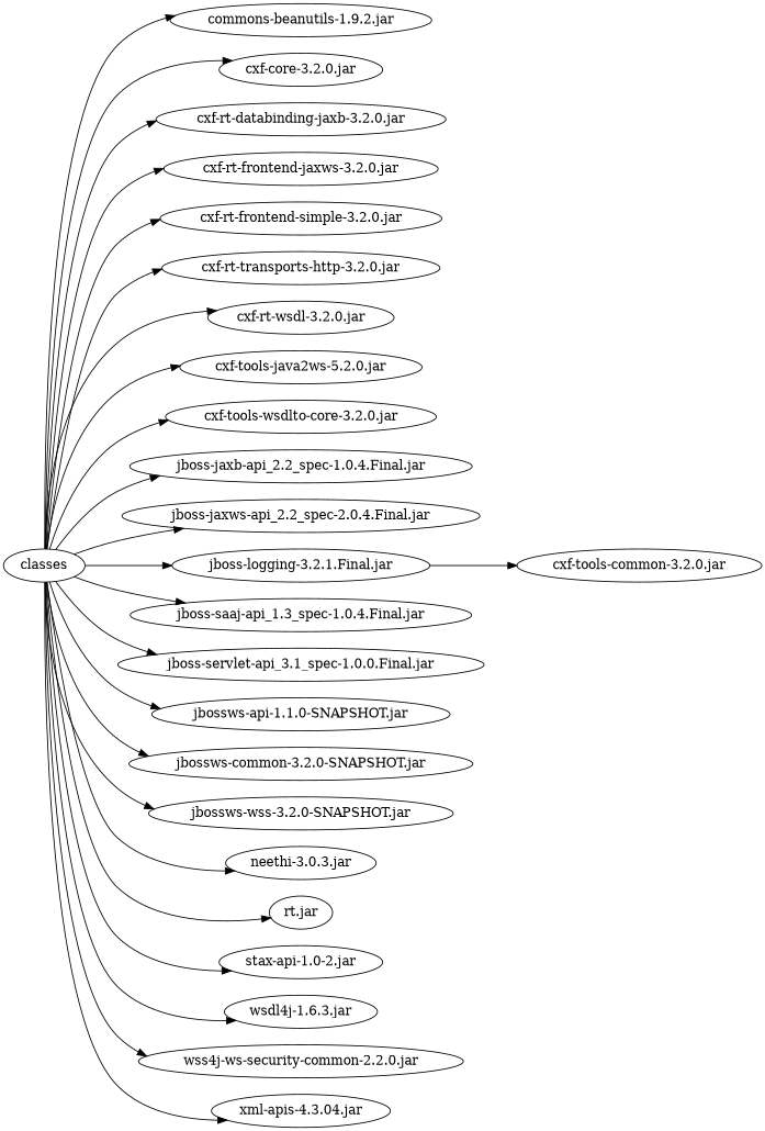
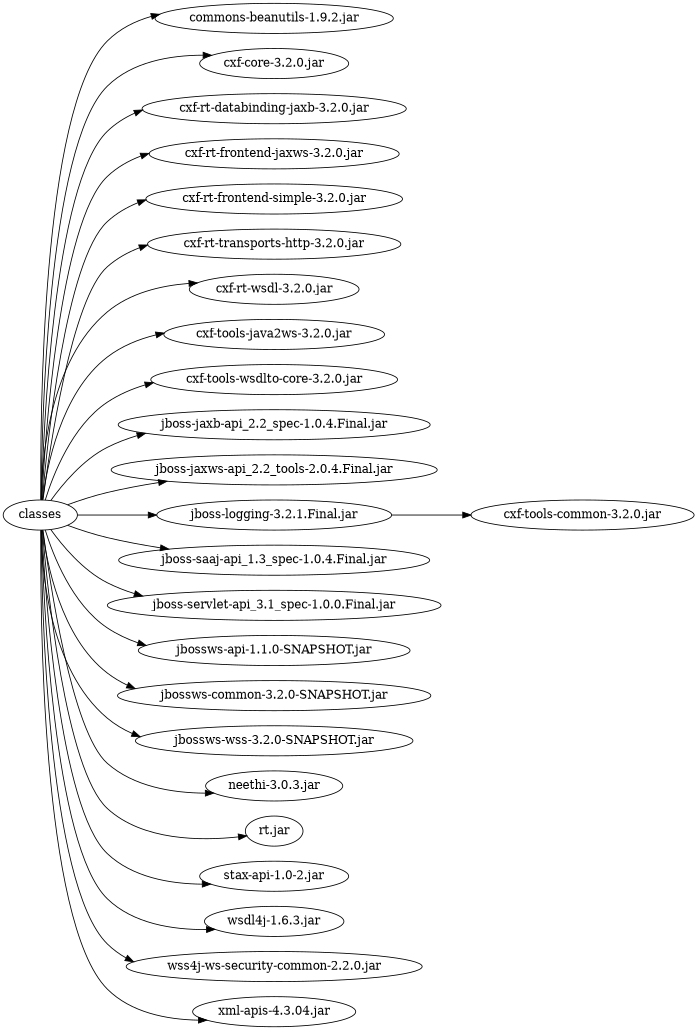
  digraph {
    rankdir=LR
    classes
    "commons-beanutils-1.9.2.jar"
    "cxf-core-3.2.0.jar"
    "cxf-rt-databinding-jaxb-3.2.0.jar"
    "cxf-rt-frontend-jaxws-3.2.0.jar"
    "cxf-rt-frontend-simple-3.2.0.jar"
    "cxf-rt-transports-http-3.2.0.jar"
    "cxf-rt-wsdl-3.2.0.jar"
-   "cxf-tools-java2ws-3.2.0.jar" [label="cxf-tools-java2ws-5.2.0.jar"]
+   "cxf-tools-java2ws-3.2.0.jar"
    "cxf-tools-wsdlto-core-3.2.0.jar"
    "jboss-jaxb-api_2.2_spec-1.0.4.Final.jar"
-   "jboss-jaxws-api_2.2_spec-2.0.4.Final.jar"
+   "jboss-jaxws-api_2.2_spec-2.0.4.Final.jar" [label="jboss-jaxws-api_2.2_tools-2.0.4.Final.jar"]
    "jboss-logging-3.2.1.Final.jar"
    "jboss-saaj-api_1.3_spec-1.0.4.Final.jar"
    "jboss-servlet-api_3.1_spec-1.0.0.Final.jar"
    "jbossws-api-1.1.0-SNAPSHOT.jar"
    "jbossws-common-3.2.0-SNAPSHOT.jar"
    n18 [label="jbossws-wss-3.2.0-SNAPSHOT.jar"]
    "neethi-3.0.3.jar"
    "rt.jar"
    "stax-api-1.0-2.jar"
    "wsdl4j-1.6.3.jar"
    "wss4j-ws-security-common-2.2.0.jar"
    n24 [label="xml-apis-4.3.04.jar"]
    "cxf-tools-common-3.2.0.jar"
    classes -> "commons-beanutils-1.9.2.jar"
    classes -> "cxf-core-3.2.0.jar"
    classes -> "cxf-rt-databinding-jaxb-3.2.0.jar"
    classes -> "cxf-rt-frontend-jaxws-3.2.0.jar"
    classes -> "cxf-rt-frontend-simple-3.2.0.jar"
    classes -> "cxf-rt-transports-http-3.2.0.jar"
    classes -> "cxf-rt-wsdl-3.2.0.jar"
    classes -> "cxf-tools-java2ws-3.2.0.jar"
    classes -> "cxf-tools-wsdlto-core-3.2.0.jar"
    classes -> "jboss-jaxb-api_2.2_spec-1.0.4.Final.jar"
    classes -> "jboss-jaxws-api_2.2_spec-2.0.4.Final.jar"
    classes -> "jboss-logging-3.2.1.Final.jar"
    classes -> "jboss-saaj-api_1.3_spec-1.0.4.Final.jar"
    classes -> "jboss-servlet-api_3.1_spec-1.0.0.Final.jar"
    classes -> "jbossws-api-1.1.0-SNAPSHOT.jar"
    classes -> "jbossws-common-3.2.0-SNAPSHOT.jar"
    classes -> n18
    classes -> "neethi-3.0.3.jar"
    classes -> "rt.jar"
    classes -> "stax-api-1.0-2.jar"
    classes -> "wsdl4j-1.6.3.jar"
    classes -> "wss4j-ws-security-common-2.2.0.jar"
    classes -> n24
    "jboss-logging-3.2.1.Final.jar" -> "cxf-tools-common-3.2.0.jar"
  }
